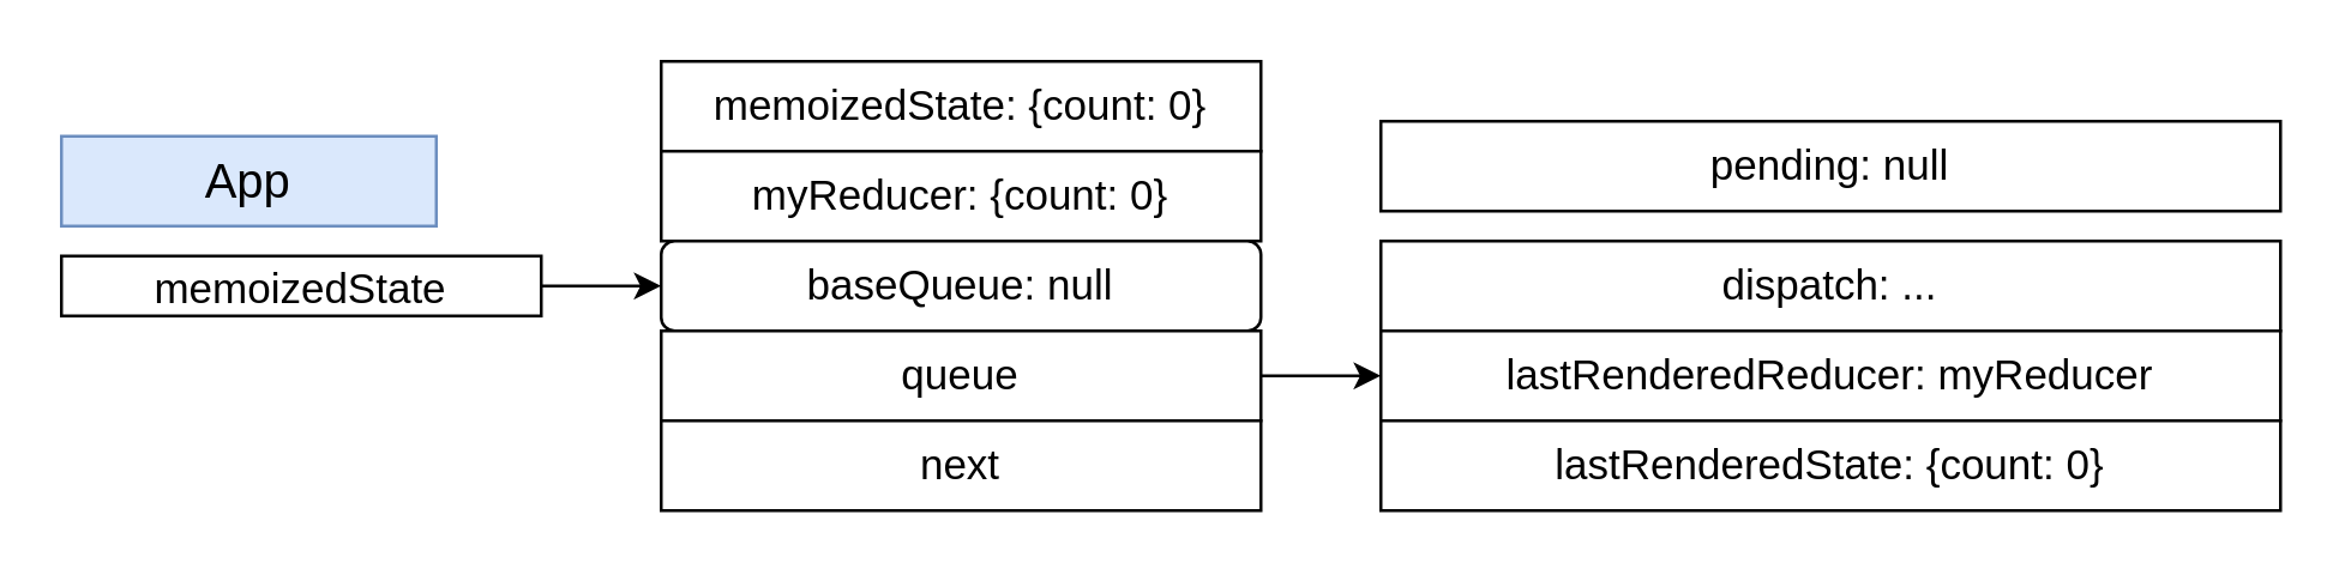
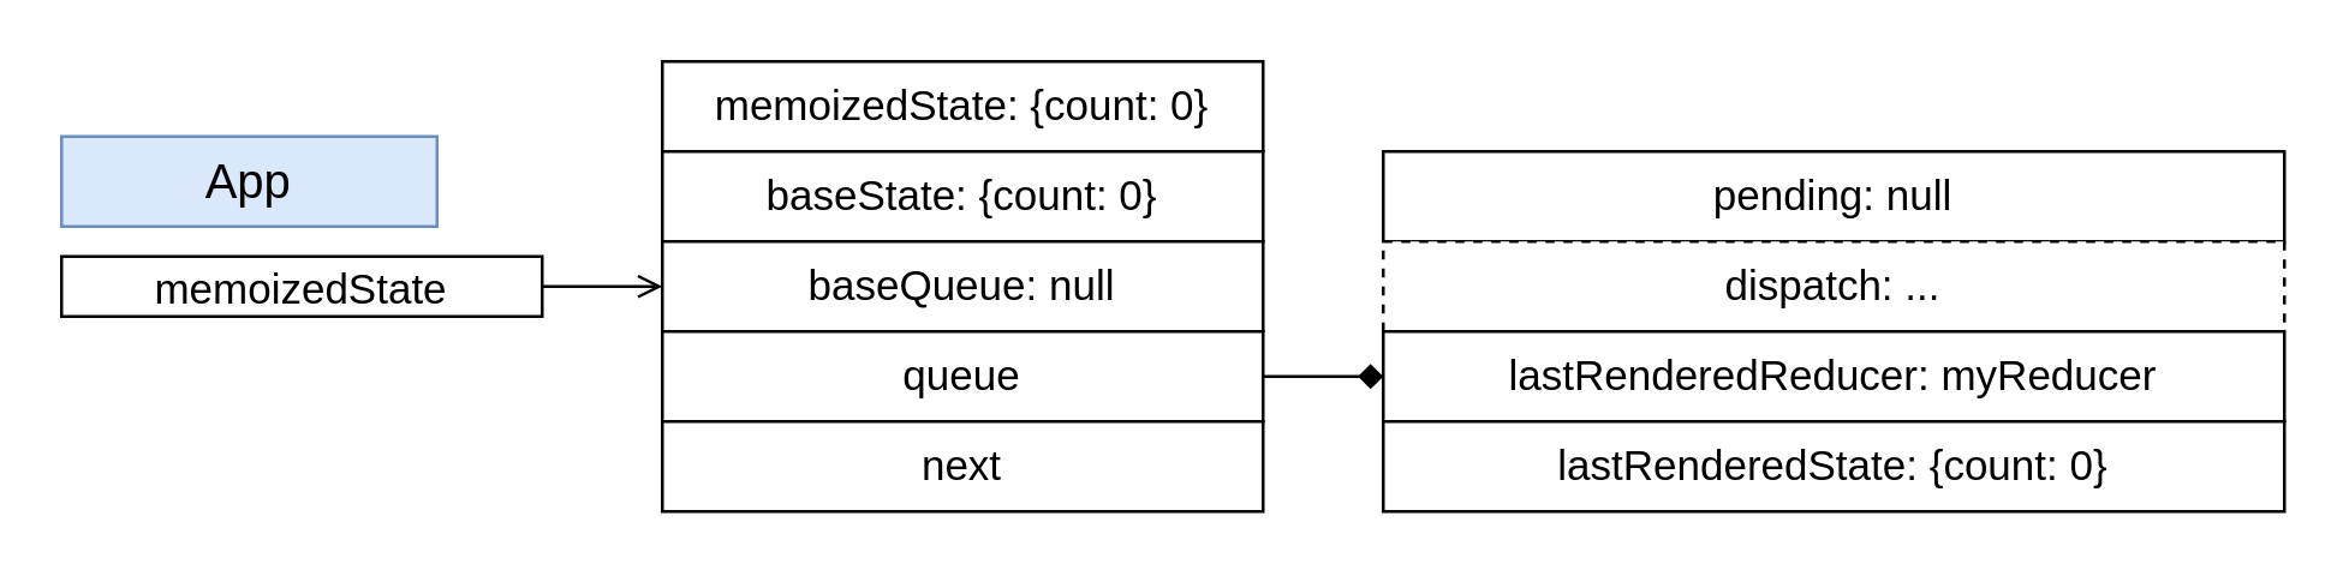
  <mxCell id="0" />
  <mxCell id="1" parent="0" />
  <mxCell id="2" value="App" style="rounded=0;whiteSpace=wrap;html=1;fontSize=16;fillColor=#dae8fc;strokeColor=#6c8ebf;" parent="1" vertex="1"><mxGeometry x="20" y="45" width="125" height="30" as="geometry" /></mxCell>
- <mxCell id="3" style="edgeStyle=orthogonalEdgeStyle;rounded=0;orthogonalLoop=1;jettySize=auto;html=1;exitX=1;exitY=0.5;exitDx=0;exitDy=0;fontSize=16;" parent="1" source="4" target="7" edge="1"><mxGeometry relative="1" as="geometry" /></mxCell>
+ <mxCell id="3" style="edgeStyle=orthogonalEdgeStyle;rounded=0;orthogonalLoop=1;jettySize=auto;html=1;exitX=1;exitY=0.5;exitDx=0;exitDy=0;fontSize=16;endArrow=open;" parent="1" source="4" target="7" edge="1"><mxGeometry relative="1" as="geometry" /></mxCell>
  <mxCell id="4" value="&lt;font style=&quot;font-size: 14px&quot;&gt;memoizedState&lt;/font&gt;" style="rounded=0;whiteSpace=wrap;html=1;fontSize=16;" parent="1" vertex="1"><mxGeometry x="20" y="85" width="160" height="20" as="geometry" /></mxCell>
  <mxCell id="5" value="&lt;span style=&quot;font-size: 14px&quot;&gt;memoizedState: {count: 0}&lt;/span&gt;" style="rounded=0;whiteSpace=wrap;html=1;fontSize=14;" parent="1" vertex="1"><mxGeometry x="220" y="20" width="200" height="30" as="geometry" /></mxCell>
- <mxCell id="6" value="myReducer: {count: 0}" style="rounded=0;whiteSpace=wrap;html=1;fontSize=14;" parent="1" vertex="1"><mxGeometry x="220" y="50" width="200" height="30" as="geometry" /></mxCell>
- <mxCell id="7" value="baseQueue: null" style="whiteSpace=wrap;html=1;fontSize=14;rounded=1;" parent="1" vertex="1"><mxGeometry x="220" y="80" width="200" height="30" as="geometry" /></mxCell>
- <mxCell id="8" style="edgeStyle=orthogonalEdgeStyle;rounded=0;orthogonalLoop=1;jettySize=auto;html=1;exitX=1;exitY=0.5;exitDx=0;exitDy=0;fontSize=14;entryX=0;entryY=0.5;entryDx=0;entryDy=0;" parent="1" source="9" target="13" edge="1"><mxGeometry relative="1" as="geometry"><mxPoint x="570" y="125" as="targetPoint" /></mxGeometry></mxCell>
+ <mxCell id="6" value="baseState: {count: 0}" style="rounded=0;whiteSpace=wrap;html=1;fontSize=14;" parent="1" vertex="1"><mxGeometry x="220" y="50" width="200" height="30" as="geometry" /></mxCell>
+ <mxCell id="7" value="baseQueue: null" style="rounded=0;whiteSpace=wrap;html=1;fontSize=14;" parent="1" vertex="1"><mxGeometry x="220" y="80" width="200" height="30" as="geometry" /></mxCell>
+ <mxCell id="8" style="edgeStyle=orthogonalEdgeStyle;rounded=0;orthogonalLoop=1;jettySize=auto;html=1;exitX=1;exitY=0.5;exitDx=0;exitDy=0;fontSize=14;entryX=0;entryY=0.5;entryDx=0;entryDy=0;endArrow=diamond;" parent="1" source="9" target="13" edge="1"><mxGeometry relative="1" as="geometry"><mxPoint x="570" y="125" as="targetPoint" /></mxGeometry></mxCell>
  <mxCell id="9" value="queue" style="rounded=0;whiteSpace=wrap;html=1;fontSize=14;" parent="1" vertex="1"><mxGeometry x="220" y="110" width="200" height="30" as="geometry" /></mxCell>
  <mxCell id="10" value="next" style="rounded=0;whiteSpace=wrap;html=1;fontSize=14;" parent="1" vertex="1"><mxGeometry x="220" y="140" width="200" height="30" as="geometry" /></mxCell>
- <mxCell id="11" value="pending: null" style="rounded=0;whiteSpace=wrap;html=1;fontSize=14;" parent="1" vertex="1"><mxGeometry x="460" y="40" width="300" height="30" as="geometry" /></mxCell>
- <mxCell id="12" value="dispatch: ..." style="rounded=0;whiteSpace=wrap;html=1;fontSize=14;" parent="1" vertex="1"><mxGeometry x="460" y="80" width="300" height="30" as="geometry" /></mxCell>
+ <mxCell id="11" value="pending: null" style="rounded=0;whiteSpace=wrap;html=1;fontSize=14;" parent="1" vertex="1"><mxGeometry x="460" y="50" width="300" height="30" as="geometry" /></mxCell>
+ <mxCell id="12" value="dispatch: ..." style="rounded=0;whiteSpace=wrap;html=1;fontSize=14;dashed=1;" parent="1" vertex="1"><mxGeometry x="460" y="80" width="300" height="30" as="geometry" /></mxCell>
  <mxCell id="13" value="&lt;font style=&quot;font-size: 14px&quot;&gt;lastRenderedReducer:&amp;nbsp;&lt;span style=&quot;background-color: rgb(255 , 255 , 255) ; font-size: 14px&quot;&gt;myReducer&lt;/span&gt;&lt;/font&gt;" style="rounded=0;whiteSpace=wrap;html=1;fontSize=14;" parent="1" vertex="1"><mxGeometry x="460" y="110" width="300" height="30" as="geometry" /></mxCell>
  <mxCell id="14" value="lastRenderedState: {count: 0}" style="rounded=0;whiteSpace=wrap;html=1;fontSize=14;" parent="1" vertex="1"><mxGeometry x="460" y="140" width="300" height="30" as="geometry" /></mxCell>
